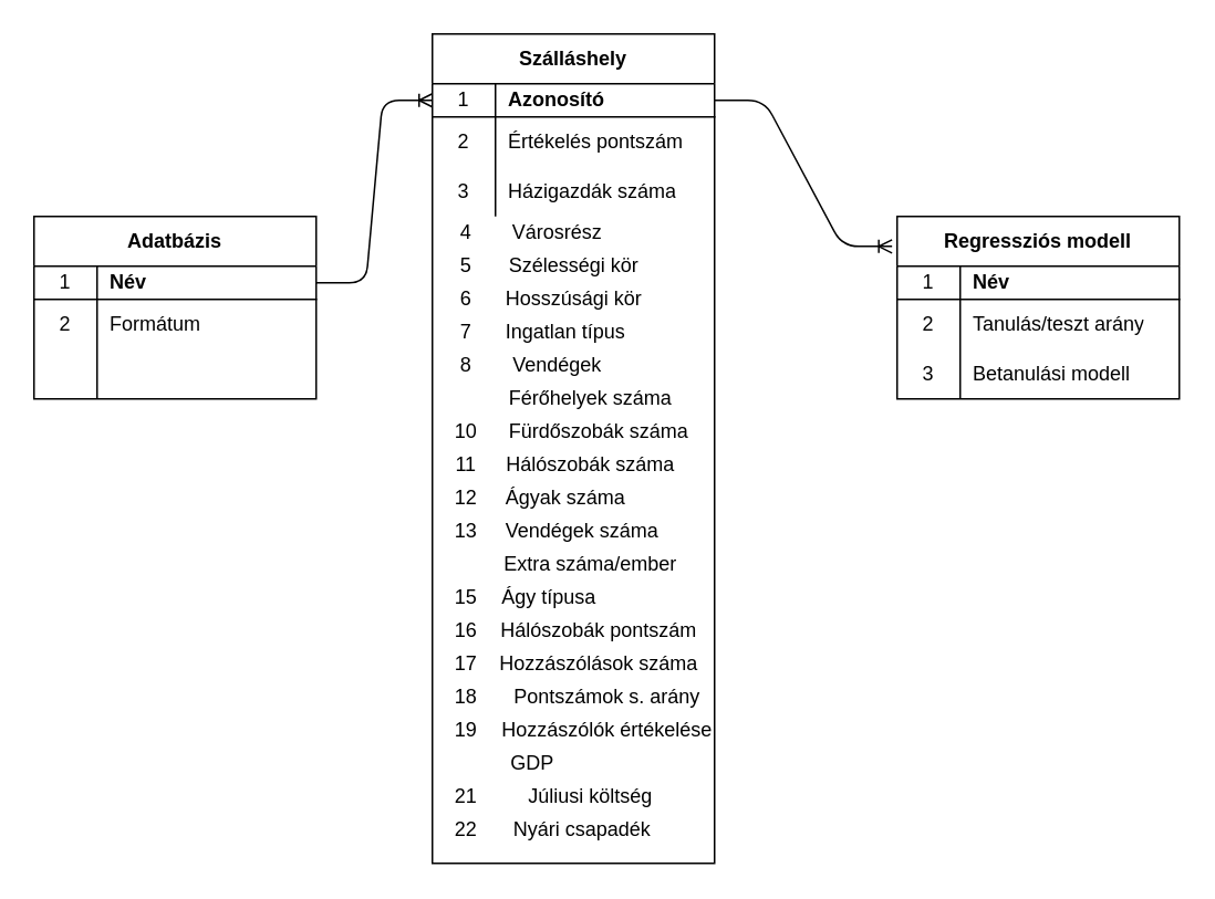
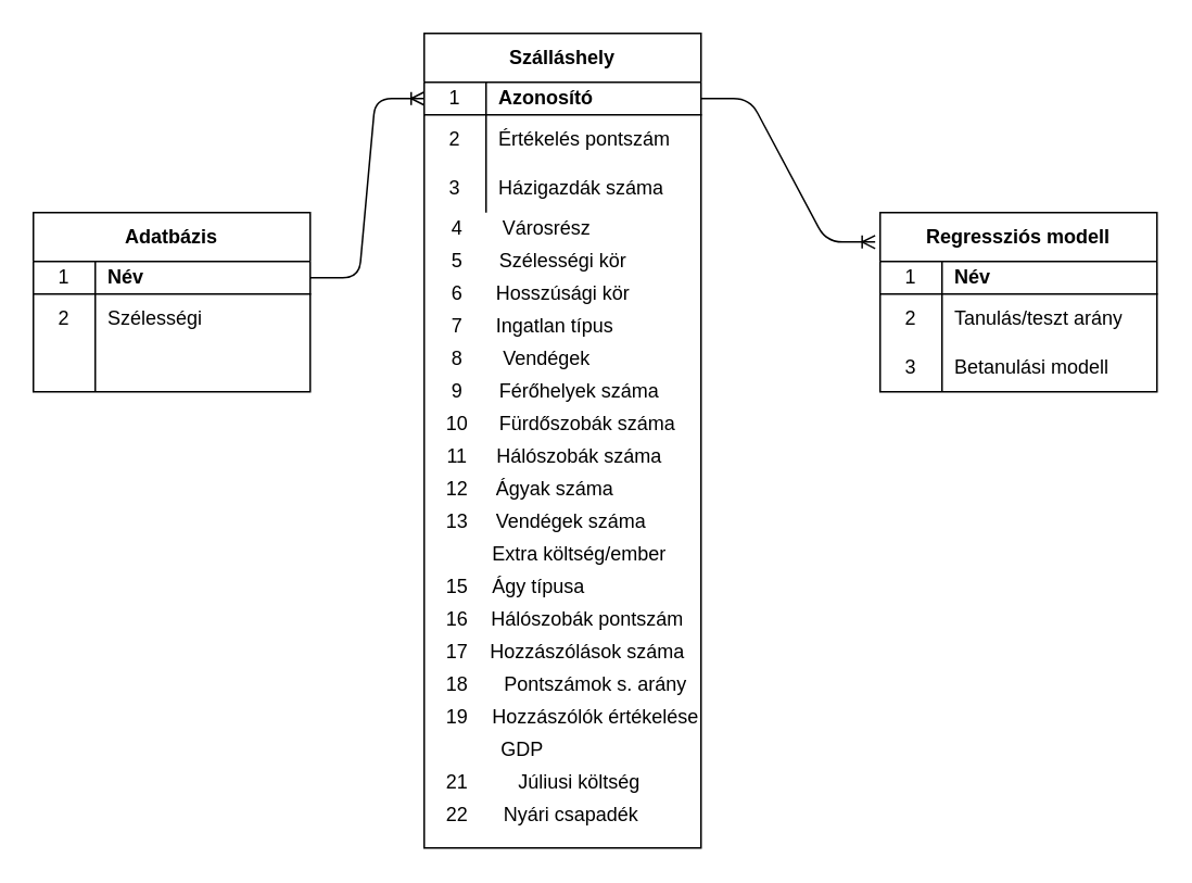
  <mxCell id="0" />
  <mxCell id="1" parent="0" />
  <mxCell id="2" value="Adatbázis" style="shape=table;html=1;whiteSpace=wrap;startSize=30;container=1;collapsible=0;childLayout=tableLayout;fixedRows=1;rowLines=0;fontStyle=1;align=center;" vertex="1" parent="1"><mxGeometry x="20" y="130" width="170" height="110" as="geometry" /></mxCell>
  <mxCell id="3" value="" style="shape=partialRectangle;html=1;whiteSpace=wrap;collapsible=0;dropTarget=0;pointerEvents=0;fillColor=none;top=0;left=0;bottom=1;right=0;points=[[0,0.5],[1,0.5]];portConstraint=eastwest;" vertex="1" parent="2"><mxGeometry y="30" width="170" height="20" as="geometry" /></mxCell>
  <mxCell id="4" value="1" style="shape=partialRectangle;html=1;whiteSpace=wrap;connectable=0;fillColor=none;top=0;left=0;bottom=0;right=0;overflow=hidden;" vertex="1" parent="3"><mxGeometry width="38" height="20" as="geometry" /></mxCell>
  <mxCell id="5" value="&lt;b&gt;Név&lt;/b&gt;" style="shape=partialRectangle;html=1;whiteSpace=wrap;connectable=0;fillColor=none;top=0;left=0;bottom=0;right=0;align=left;spacingLeft=6;overflow=hidden;" vertex="1" parent="3"><mxGeometry x="38" width="132" height="20" as="geometry" /></mxCell>
  <mxCell id="6" value="" style="shape=partialRectangle;html=1;whiteSpace=wrap;collapsible=0;dropTarget=0;pointerEvents=0;fillColor=none;top=0;left=0;bottom=0;right=0;points=[[0,0.5],[1,0.5]];portConstraint=eastwest;" vertex="1" parent="2"><mxGeometry y="50" width="170" height="30" as="geometry" /></mxCell>
  <mxCell id="7" value="2" style="shape=partialRectangle;html=1;whiteSpace=wrap;connectable=0;fillColor=none;top=0;left=0;bottom=0;right=0;overflow=hidden;" vertex="1" parent="6"><mxGeometry width="38" height="30" as="geometry" /></mxCell>
- <mxCell id="8" value="Formátum" style="shape=partialRectangle;html=1;whiteSpace=wrap;connectable=0;fillColor=none;top=0;left=0;bottom=0;right=0;align=left;spacingLeft=6;overflow=hidden;" vertex="1" parent="6"><mxGeometry x="38" width="132" height="30" as="geometry" /></mxCell>
+ <mxCell id="8" value="Szélességi" style="shape=partialRectangle;html=1;whiteSpace=wrap;connectable=0;fillColor=none;top=0;left=0;bottom=0;right=0;align=left;spacingLeft=6;overflow=hidden;" vertex="1" parent="6"><mxGeometry x="38" width="132" height="30" as="geometry" /></mxCell>
  <mxCell id="9" value="" style="shape=partialRectangle;html=1;whiteSpace=wrap;collapsible=0;dropTarget=0;pointerEvents=0;fillColor=none;top=0;left=0;bottom=0;right=0;points=[[0,0.5],[1,0.5]];portConstraint=eastwest;" vertex="1" parent="2"><mxGeometry y="80" width="170" height="30" as="geometry" /></mxCell>
  <mxCell id="10" value="" style="shape=partialRectangle;html=1;whiteSpace=wrap;connectable=0;fillColor=none;top=0;left=0;bottom=0;right=0;overflow=hidden;" vertex="1" parent="9"><mxGeometry width="38" height="30" as="geometry" /></mxCell>
  <mxCell id="11" value="" style="shape=partialRectangle;html=1;whiteSpace=wrap;connectable=0;fillColor=none;top=0;left=0;bottom=0;right=0;align=left;spacingLeft=6;overflow=hidden;" vertex="1" parent="9"><mxGeometry x="38" width="132" height="30" as="geometry" /></mxCell>
  <mxCell id="12" value="Regressziós modell" style="shape=table;html=1;whiteSpace=wrap;startSize=30;container=1;collapsible=0;childLayout=tableLayout;fixedRows=1;rowLines=0;fontStyle=1;align=center;" vertex="1" parent="1"><mxGeometry x="540" y="130" width="170" height="110" as="geometry" /></mxCell>
  <mxCell id="13" value="" style="shape=partialRectangle;html=1;whiteSpace=wrap;collapsible=0;dropTarget=0;pointerEvents=0;fillColor=none;top=0;left=0;bottom=1;right=0;points=[[0,0.5],[1,0.5]];portConstraint=eastwest;" vertex="1" parent="12"><mxGeometry y="30" width="170" height="20" as="geometry" /></mxCell>
  <mxCell id="14" value="1" style="shape=partialRectangle;html=1;whiteSpace=wrap;connectable=0;fillColor=none;top=0;left=0;bottom=0;right=0;overflow=hidden;" vertex="1" parent="13"><mxGeometry width="38" height="20" as="geometry" /></mxCell>
  <mxCell id="15" value="&lt;b&gt;Név&lt;/b&gt;" style="shape=partialRectangle;html=1;whiteSpace=wrap;connectable=0;fillColor=none;top=0;left=0;bottom=0;right=0;align=left;spacingLeft=6;overflow=hidden;" vertex="1" parent="13"><mxGeometry x="38" width="132" height="20" as="geometry" /></mxCell>
  <mxCell id="16" value="" style="shape=partialRectangle;html=1;whiteSpace=wrap;collapsible=0;dropTarget=0;pointerEvents=0;fillColor=none;top=0;left=0;bottom=0;right=0;points=[[0,0.5],[1,0.5]];portConstraint=eastwest;" vertex="1" parent="12"><mxGeometry y="50" width="170" height="30" as="geometry" /></mxCell>
  <mxCell id="17" value="2" style="shape=partialRectangle;html=1;whiteSpace=wrap;connectable=0;fillColor=none;top=0;left=0;bottom=0;right=0;overflow=hidden;" vertex="1" parent="16"><mxGeometry width="38" height="30" as="geometry" /></mxCell>
  <mxCell id="18" value="Tanulás/teszt arány" style="shape=partialRectangle;html=1;whiteSpace=wrap;connectable=0;fillColor=none;top=0;left=0;bottom=0;right=0;align=left;spacingLeft=6;overflow=hidden;" vertex="1" parent="16"><mxGeometry x="38" width="132" height="30" as="geometry" /></mxCell>
  <mxCell id="19" value="" style="shape=partialRectangle;html=1;whiteSpace=wrap;collapsible=0;dropTarget=0;pointerEvents=0;fillColor=none;top=0;left=0;bottom=0;right=0;points=[[0,0.5],[1,0.5]];portConstraint=eastwest;" vertex="1" parent="12"><mxGeometry y="80" width="170" height="30" as="geometry" /></mxCell>
  <mxCell id="20" value="3" style="shape=partialRectangle;html=1;whiteSpace=wrap;connectable=0;fillColor=none;top=0;left=0;bottom=0;right=0;overflow=hidden;" vertex="1" parent="19"><mxGeometry width="38" height="30" as="geometry" /></mxCell>
  <mxCell id="21" value="Betanulási modell" style="shape=partialRectangle;html=1;whiteSpace=wrap;connectable=0;fillColor=none;top=0;left=0;bottom=0;right=0;align=left;spacingLeft=6;overflow=hidden;" vertex="1" parent="19"><mxGeometry x="38" width="132" height="30" as="geometry" /></mxCell>
  <mxCell id="22" value="Szálláshely" style="shape=table;html=1;whiteSpace=wrap;startSize=30;container=1;collapsible=0;childLayout=tableLayout;fixedRows=1;rowLines=0;fontStyle=1;align=center;" vertex="1" parent="1"><mxGeometry x="260" y="20" width="170" height="500" as="geometry" /></mxCell>
  <mxCell id="23" value="" style="shape=partialRectangle;html=1;whiteSpace=wrap;collapsible=0;dropTarget=0;pointerEvents=0;fillColor=none;top=0;left=0;bottom=1;right=0;points=[[0,0.5],[1,0.5]];portConstraint=eastwest;" vertex="1" parent="22"><mxGeometry y="30" width="170" height="20" as="geometry" /></mxCell>
  <mxCell id="24" value="1" style="shape=partialRectangle;html=1;whiteSpace=wrap;connectable=0;fillColor=none;top=0;left=0;bottom=0;right=0;overflow=hidden;" vertex="1" parent="23"><mxGeometry width="38" height="20" as="geometry" /></mxCell>
  <mxCell id="25" value="&lt;b&gt;Azonosító&lt;/b&gt;" style="shape=partialRectangle;html=1;whiteSpace=wrap;connectable=0;fillColor=none;top=0;left=0;bottom=0;right=0;align=left;spacingLeft=6;overflow=hidden;" vertex="1" parent="23"><mxGeometry x="38" width="132" height="20" as="geometry" /></mxCell>
  <mxCell id="26" value="" style="shape=partialRectangle;html=1;whiteSpace=wrap;collapsible=0;dropTarget=0;pointerEvents=0;fillColor=none;top=0;left=0;bottom=0;right=0;points=[[0,0.5],[1,0.5]];portConstraint=eastwest;" vertex="1" parent="22"><mxGeometry y="50" width="170" height="30" as="geometry" /></mxCell>
  <mxCell id="27" value="2" style="shape=partialRectangle;html=1;whiteSpace=wrap;connectable=0;fillColor=none;top=0;left=0;bottom=0;right=0;overflow=hidden;" vertex="1" parent="26"><mxGeometry width="38" height="30" as="geometry" /></mxCell>
  <mxCell id="28" value="&lt;span&gt;Értékelés pontszám&lt;/span&gt;" style="shape=partialRectangle;html=1;whiteSpace=wrap;connectable=0;fillColor=none;top=0;left=0;bottom=0;right=0;align=left;spacingLeft=6;overflow=hidden;" vertex="1" parent="26"><mxGeometry x="38" width="132" height="30" as="geometry" /></mxCell>
  <mxCell id="29" value="" style="shape=partialRectangle;html=1;whiteSpace=wrap;collapsible=0;dropTarget=0;pointerEvents=0;fillColor=none;top=0;left=0;bottom=0;right=0;points=[[0,0.5],[1,0.5]];portConstraint=eastwest;" vertex="1" parent="22"><mxGeometry y="80" width="170" height="30" as="geometry" /></mxCell>
  <mxCell id="30" value="3" style="shape=partialRectangle;html=1;whiteSpace=wrap;connectable=0;fillColor=none;top=0;left=0;bottom=0;right=0;overflow=hidden;" vertex="1" parent="29"><mxGeometry width="38" height="30" as="geometry" /></mxCell>
  <mxCell id="31" value="Házigazdák száma" style="shape=partialRectangle;html=1;whiteSpace=wrap;connectable=0;fillColor=none;top=0;left=0;bottom=0;right=0;align=left;spacingLeft=6;overflow=hidden;" vertex="1" parent="29"><mxGeometry x="38" width="132" height="30" as="geometry" /></mxCell>
  <mxCell id="32" value="4" style="text;html=1;align=center;verticalAlign=middle;resizable=0;points=[];autosize=1;" vertex="1" parent="1"><mxGeometry x="270" y="130" width="20" height="20" as="geometry" /></mxCell>
  <mxCell id="33" value="Városrész" style="text;html=1;align=center;verticalAlign=middle;resizable=0;points=[];autosize=1;" vertex="1" parent="1"><mxGeometry x="300" y="130" width="70" height="20" as="geometry" /></mxCell>
  <mxCell id="34" value="5" style="text;html=1;align=center;verticalAlign=middle;resizable=0;points=[];autosize=1;" vertex="1" parent="1"><mxGeometry x="270" y="150" width="20" height="20" as="geometry" /></mxCell>
  <mxCell id="35" value="Szélességi kör" style="text;html=1;align=center;verticalAlign=middle;resizable=0;points=[];autosize=1;" vertex="1" parent="1"><mxGeometry x="300" y="150" width="90" height="20" as="geometry" /></mxCell>
  <mxCell id="36" value="6" style="text;html=1;align=center;verticalAlign=middle;resizable=0;points=[];autosize=1;" vertex="1" parent="1"><mxGeometry x="270" y="170" width="20" height="20" as="geometry" /></mxCell>
  <mxCell id="37" value="Hosszúsági kör" style="text;html=1;align=center;verticalAlign=middle;resizable=0;points=[];autosize=1;" vertex="1" parent="1"><mxGeometry x="295" y="170" width="100" height="20" as="geometry" /></mxCell>
  <mxCell id="38" value="7" style="text;html=1;align=center;verticalAlign=middle;resizable=0;points=[];autosize=1;" vertex="1" parent="1"><mxGeometry x="270" y="190" width="20" height="20" as="geometry" /></mxCell>
  <mxCell id="39" value="Ingatlan típus" style="text;html=1;align=center;verticalAlign=middle;resizable=0;points=[];autosize=1;" vertex="1" parent="1"><mxGeometry x="300" y="190" width="80" height="20" as="geometry" /></mxCell>
  <mxCell id="40" value="8" style="text;html=1;align=center;verticalAlign=middle;resizable=0;points=[];autosize=1;" vertex="1" parent="1"><mxGeometry x="270" y="210" width="20" height="20" as="geometry" /></mxCell>
  <mxCell id="41" value="Vendégek" style="text;html=1;align=center;verticalAlign=middle;resizable=0;points=[];autosize=1;" vertex="1" parent="1"><mxGeometry x="300" y="210" width="70" height="20" as="geometry" /></mxCell>
+ <mxCell id="42" value="9" style="text;html=1;align=center;verticalAlign=middle;resizable=0;points=[];autosize=1;" vertex="1" parent="1"><mxGeometry x="270" y="230" width="20" height="20" as="geometry" /></mxCell>
  <mxCell id="43" value="Férőhelyek száma" style="text;html=1;align=center;verticalAlign=middle;resizable=0;points=[];autosize=1;" vertex="1" parent="1"><mxGeometry x="300" y="230" width="110" height="20" as="geometry" /></mxCell>
  <mxCell id="44" value="10" style="text;html=1;align=center;verticalAlign=middle;resizable=0;points=[];autosize=1;" vertex="1" parent="1"><mxGeometry x="265" y="250" width="30" height="20" as="geometry" /></mxCell>
  <mxCell id="45" value="Fürdőszobák száma" style="text;html=1;align=center;verticalAlign=middle;resizable=0;points=[];autosize=1;" vertex="1" parent="1"><mxGeometry x="300" y="250" width="120" height="20" as="geometry" /></mxCell>
  <mxCell id="46" value="11" style="text;html=1;align=center;verticalAlign=middle;resizable=0;points=[];autosize=1;" vertex="1" parent="1"><mxGeometry x="265" y="270" width="30" height="20" as="geometry" /></mxCell>
  <mxCell id="47" value="12" style="text;html=1;align=center;verticalAlign=middle;resizable=0;points=[];autosize=1;" vertex="1" parent="1"><mxGeometry x="265" y="290" width="30" height="20" as="geometry" /></mxCell>
  <mxCell id="48" value="13" style="text;html=1;align=center;verticalAlign=middle;resizable=0;points=[];autosize=1;" vertex="1" parent="1"><mxGeometry x="265" y="310" width="30" height="20" as="geometry" /></mxCell>
  <mxCell id="49" value="15" style="text;html=1;align=center;verticalAlign=middle;resizable=0;points=[];autosize=1;" vertex="1" parent="1"><mxGeometry x="265" y="350" width="30" height="20" as="geometry" /></mxCell>
  <mxCell id="50" value="16" style="text;html=1;align=center;verticalAlign=middle;resizable=0;points=[];autosize=1;" vertex="1" parent="1"><mxGeometry x="265" y="370" width="30" height="20" as="geometry" /></mxCell>
  <mxCell id="51" value="17" style="text;html=1;align=center;verticalAlign=middle;resizable=0;points=[];autosize=1;" vertex="1" parent="1"><mxGeometry x="265" y="390" width="30" height="20" as="geometry" /></mxCell>
  <mxCell id="52" value="Hálószobák száma" style="text;html=1;align=center;verticalAlign=middle;resizable=0;points=[];autosize=1;" vertex="1" parent="1"><mxGeometry x="295" y="270" width="120" height="20" as="geometry" /></mxCell>
  <mxCell id="53" value="Ágyak száma" style="text;html=1;align=center;verticalAlign=middle;resizable=0;points=[];autosize=1;" vertex="1" parent="1"><mxGeometry x="295" y="290" width="90" height="20" as="geometry" /></mxCell>
  <mxCell id="54" value="Vendégek száma" style="text;html=1;align=center;verticalAlign=middle;resizable=0;points=[];autosize=1;" vertex="1" parent="1"><mxGeometry x="295" y="310" width="110" height="20" as="geometry" /></mxCell>
- <mxCell id="55" value="Extra száma/ember" style="text;html=1;align=center;verticalAlign=middle;resizable=0;points=[];autosize=1;" vertex="1" parent="1"><mxGeometry x="295" y="330" width="120" height="20" as="geometry" /></mxCell>
+ <mxCell id="55" value="Extra költség/ember" style="text;html=1;align=center;verticalAlign=middle;resizable=0;points=[];autosize=1;" vertex="1" parent="1"><mxGeometry x="295" y="330" width="120" height="20" as="geometry" /></mxCell>
  <mxCell id="56" value="Ágy típusa" style="text;html=1;align=center;verticalAlign=middle;resizable=0;points=[];autosize=1;" vertex="1" parent="1"><mxGeometry x="295" y="350" width="70" height="20" as="geometry" /></mxCell>
  <mxCell id="57" value="Hálószobák pontszám" style="text;html=1;align=center;verticalAlign=middle;resizable=0;points=[];autosize=1;" vertex="1" parent="1"><mxGeometry x="295" y="370" width="130" height="20" as="geometry" /></mxCell>
  <mxCell id="58" value="Hozzászólások száma" style="text;html=1;align=center;verticalAlign=middle;resizable=0;points=[];autosize=1;" vertex="1" parent="1"><mxGeometry x="295" y="390" width="130" height="20" as="geometry" /></mxCell>
  <mxCell id="59" value="18" style="text;html=1;align=center;verticalAlign=middle;resizable=0;points=[];autosize=1;" vertex="1" parent="1"><mxGeometry x="265" y="410" width="30" height="20" as="geometry" /></mxCell>
  <mxCell id="60" value="19" style="text;html=1;align=center;verticalAlign=middle;resizable=0;points=[];autosize=1;" vertex="1" parent="1"><mxGeometry x="265" y="430" width="30" height="20" as="geometry" /></mxCell>
  <mxCell id="61" value="Pontszámok s. arány" style="text;html=1;align=center;verticalAlign=middle;resizable=0;points=[];autosize=1;" vertex="1" parent="1"><mxGeometry x="295" y="410" width="140" height="20" as="geometry" /></mxCell>
  <mxCell id="62" value="Hozzászólók értékelése" style="text;html=1;align=center;verticalAlign=middle;resizable=0;points=[];autosize=1;" vertex="1" parent="1"><mxGeometry x="295" y="430" width="140" height="20" as="geometry" /></mxCell>
  <mxCell id="63" value="GDP" style="text;html=1;align=center;verticalAlign=middle;resizable=0;points=[];autosize=1;" vertex="1" parent="1"><mxGeometry x="300" y="450" width="40" height="20" as="geometry" /></mxCell>
  <mxCell id="64" value="21" style="text;html=1;align=center;verticalAlign=middle;resizable=0;points=[];autosize=1;" vertex="1" parent="1"><mxGeometry x="265" y="470" width="30" height="20" as="geometry" /></mxCell>
  <mxCell id="65" value="22" style="text;html=1;align=center;verticalAlign=middle;resizable=0;points=[];autosize=1;" vertex="1" parent="1"><mxGeometry x="265" y="490" width="30" height="20" as="geometry" /></mxCell>
  <mxCell id="66" value="Júliusi költség" style="text;html=1;align=center;verticalAlign=middle;resizable=0;points=[];autosize=1;" vertex="1" parent="1"><mxGeometry x="300" y="470" width="110" height="20" as="geometry" /></mxCell>
  <mxCell id="67" value="Nyári csapadék" style="text;html=1;align=center;verticalAlign=middle;resizable=0;points=[];autosize=1;" vertex="1" parent="1"><mxGeometry x="300" y="490" width="100" height="20" as="geometry" /></mxCell>
  <mxCell id="68" value="" style="edgeStyle=entityRelationEdgeStyle;fontSize=12;html=1;endArrow=ERoneToMany;exitX=1;exitY=0.5;exitDx=0;exitDy=0;entryX=0;entryY=0.5;entryDx=0;entryDy=0;" edge="1" parent="1" source="3" target="23"><mxGeometry width="100" height="100" relative="1" as="geometry"><mxPoint x="300" y="320" as="sourcePoint" /><mxPoint x="400" y="220" as="targetPoint" /></mxGeometry></mxCell>
  <mxCell id="69" value="" style="edgeStyle=entityRelationEdgeStyle;fontSize=12;html=1;endArrow=ERoneToMany;exitX=1;exitY=0.5;exitDx=0;exitDy=0;entryX=-0.018;entryY=0.164;entryDx=0;entryDy=0;entryPerimeter=0;" edge="1" parent="1" source="23" target="12"><mxGeometry width="100" height="100" relative="1" as="geometry"><mxPoint x="300" y="320" as="sourcePoint" /><mxPoint x="400" y="220" as="targetPoint" /></mxGeometry></mxCell>
